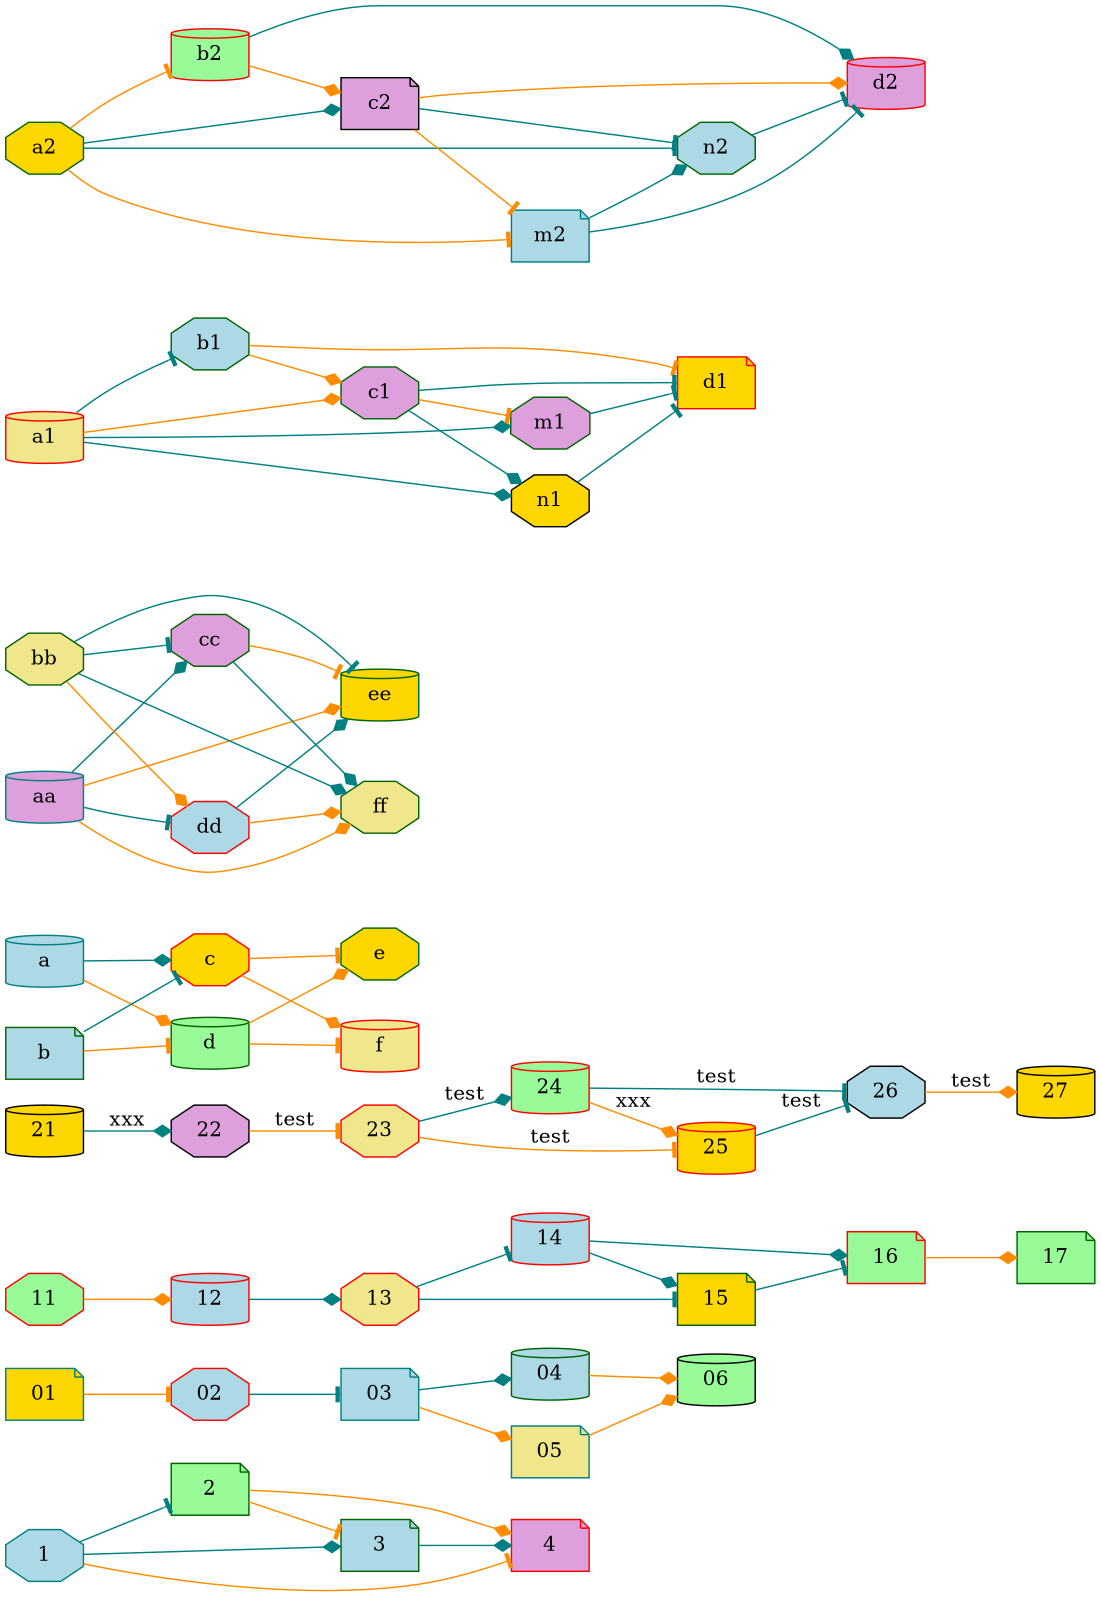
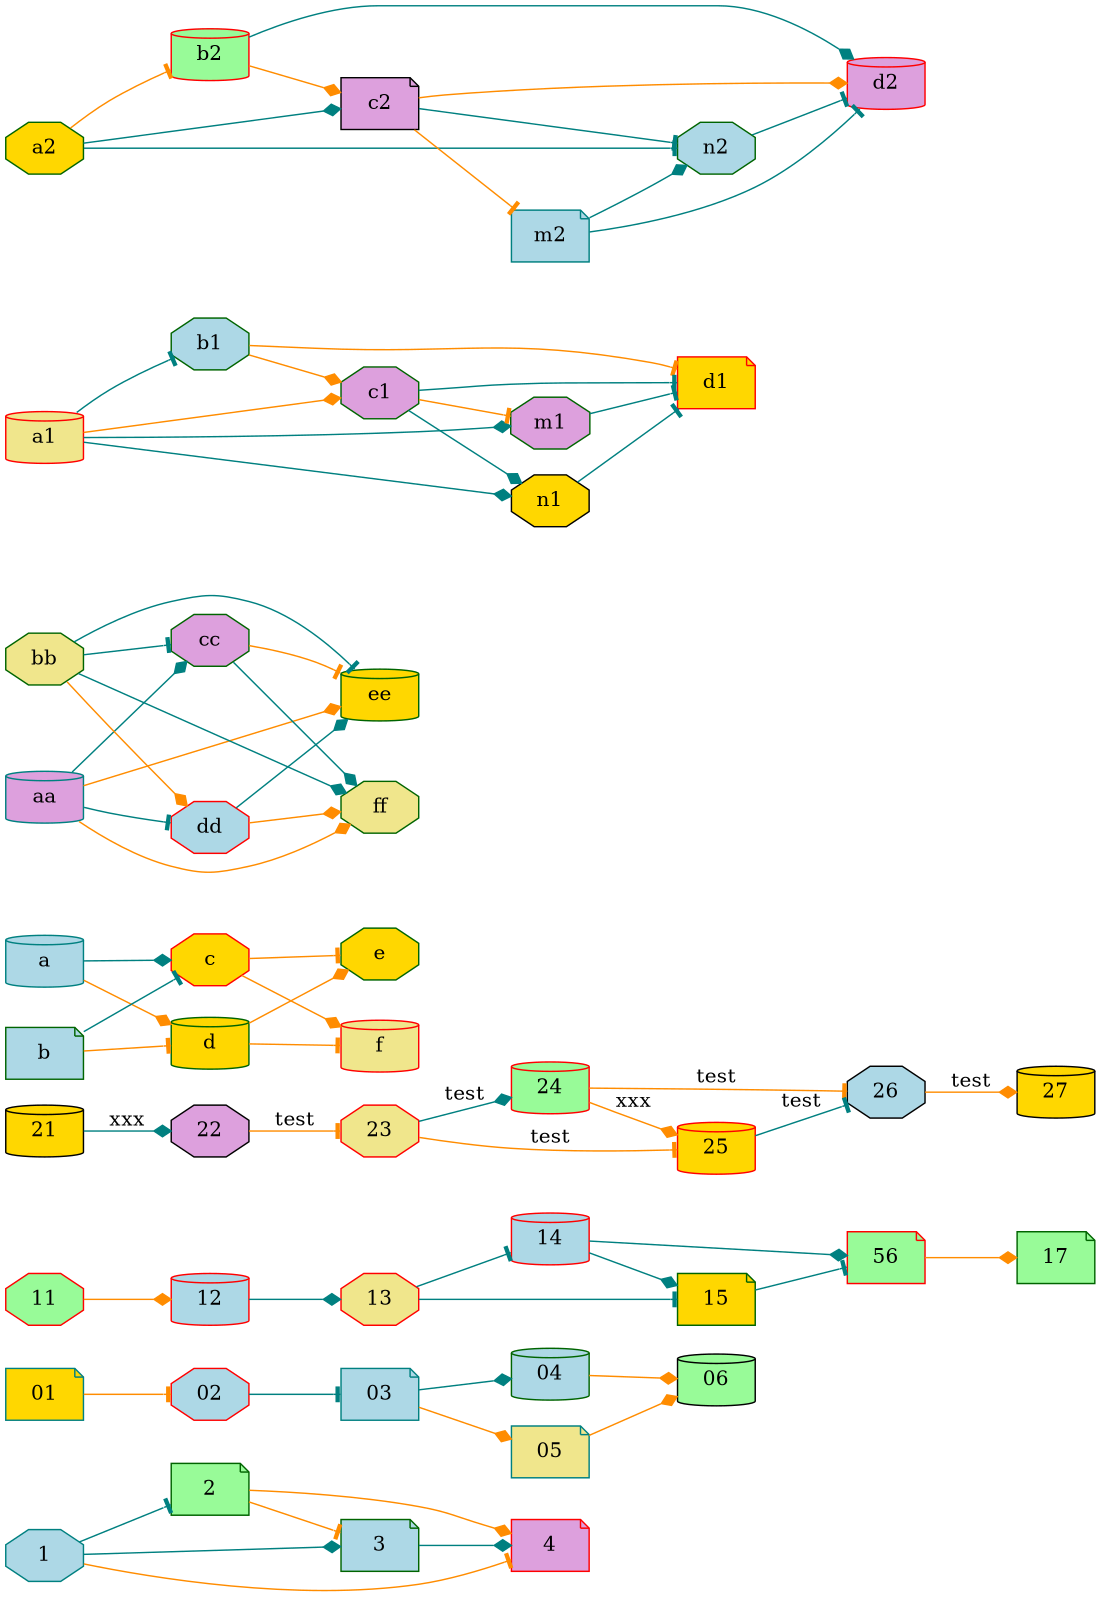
  digraph {
    rankdir=LR
    node [color=darkgreen fillcolor=lightblue shape=octagon style=filled]
    edge [arrowhead=diamond color=teal]
    1 [color=teal]
    2 [fillcolor=palegreen shape=note]
    3 [shape=note]
    4 [color=red fillcolor=plum shape=note]
    01 [color=teal fillcolor=gold shape=note]
    02 [color=red]
    03 [color=teal shape=note]
    04 [shape=cylinder]
    05 [color=teal fillcolor=khaki shape=note]
    06 [color=black fillcolor=palegreen shape=cylinder]
    11 [color=red fillcolor=palegreen]
    12 [color=red shape=cylinder]
    13 [color=red fillcolor=khaki]
    14 [color=red shape=cylinder]
    15 [fillcolor=gold shape=note]
-   16 [color=red fillcolor=palegreen shape=note]
+   16 [color=red fillcolor=palegreen shape=note label=56]
    17 [fillcolor=palegreen shape=note]
    21 [color=black fillcolor=gold shape=cylinder]
    22 [color=black fillcolor=plum]
    23 [color=red fillcolor=khaki]
    24 [color=red fillcolor=palegreen shape=cylinder]
    25 [color=red fillcolor=gold shape=cylinder]
    26 [color=black]
    27 [color=black fillcolor=gold shape=cylinder]
    a [color=teal shape=cylinder]
    c [color=red fillcolor=gold]
-   d [fillcolor=palegreen shape=cylinder]
+   d [fillcolor=gold shape=cylinder]
    e [fillcolor=gold]
    f [color=red fillcolor=khaki shape=cylinder]
    b [shape=note]
    aa [color=teal fillcolor=plum shape=cylinder]
    cc [fillcolor=plum]
    dd [color=red]
    ee [fillcolor=gold shape=cylinder]
    ff [fillcolor=khaki]
    bb [fillcolor=khaki]
    a1 [color=red fillcolor=khaki shape=cylinder]
    b1
    c1 [fillcolor=plum]
    m1 [fillcolor=plum]
    n1 [color=black fillcolor=gold]
    d1 [color=red fillcolor=gold shape=note]
    a2 [fillcolor=gold]
    b2 [color=red fillcolor=palegreen shape=cylinder]
    c2 [color=black fillcolor=plum shape=note]
    m2 [color=teal shape=note]
    n2
    d2 [color=red fillcolor=plum shape=cylinder]
    1 -> 2 [arrowhead=tee]
    1 -> 3
    1 -> 4 [arrowhead=tee color=darkorange]
    2 -> 3 [arrowhead=tee color=darkorange]
    2 -> 4 [color=darkorange]
    3 -> 4
    01 -> 02 [arrowhead=tee color=darkorange]
    02 -> 03 [arrowhead=tee]
    03 -> 04
    03 -> 05 [color=darkorange]
    04 -> 06 [color=darkorange]
    05 -> 06 [color=darkorange]
    11 -> 12 [color=darkorange]
    12 -> 13
    13 -> 14 [arrowhead=tee]
    13 -> 15 [arrowhead=tee]
    14 -> 15
    14 -> 16
    15 -> 16 [arrowhead=tee]
    16 -> 17 [color=darkorange]
    21 -> 22 [label=xxx]
    22 -> 23 [arrowhead=tee color=darkorange label=test]
    23 -> 24 [label=test]
    23 -> 25 [arrowhead=tee color=darkorange label=test]
    24 -> 25 [color=darkorange label=xxx]
-   24 -> 26 [arrowhead=tee label=test]
+   24 -> 26 [arrowhead=tee color=darkorange label=test]
    25 -> 26 [arrowhead=tee label=test]
    26 -> 27 [color=darkorange label=test]
    a -> c
    a -> d [color=darkorange]
    c -> e [arrowhead=tee color=darkorange]
    c -> f [color=darkorange]
    d -> e [color=darkorange]
    d -> f [arrowhead=tee color=darkorange]
    b -> c [arrowhead=tee]
    b -> d [arrowhead=tee color=darkorange]
    aa -> cc
    aa -> dd [arrowhead=tee]
    aa -> ee [color=darkorange]
    aa -> ff [color=darkorange]
    cc -> ee [arrowhead=tee color=darkorange]
    cc -> ff
    dd -> ee
    dd -> ff [color=darkorange]
    bb -> cc [arrowhead=tee]
    bb -> dd [color=darkorange]
    bb -> ee [arrowhead=tee]
    bb -> ff
    a1 -> b1 [arrowhead=tee]
    a1 -> c1 [color=darkorange]
    a1 -> m1
    a1 -> n1
    b1 -> c1 [color=darkorange]
    b1 -> d1 [arrowhead=tee color=darkorange]
    c1 -> m1 [arrowhead=tee color=darkorange]
    c1 -> n1
    c1 -> d1 [arrowhead=tee]
    m1 -> d1 [arrowhead=tee]
    n1 -> d1 [arrowhead=tee]
    a2 -> b2 [arrowhead=tee color=darkorange]
    a2 -> c2
-   a2 -> m2 [arrowhead=tee color=darkorange]
    a2 -> n2 [arrowhead=tee]
    b2 -> c2 [color=darkorange]
    b2 -> d2
    c2 -> m2 [arrowhead=tee color=darkorange]
    c2 -> n2 [arrowhead=tee]
    c2 -> d2 [color=darkorange]
    m2 -> n2
    m2 -> d2 [arrowhead=tee]
    n2 -> d2 [arrowhead=tee]
  }
